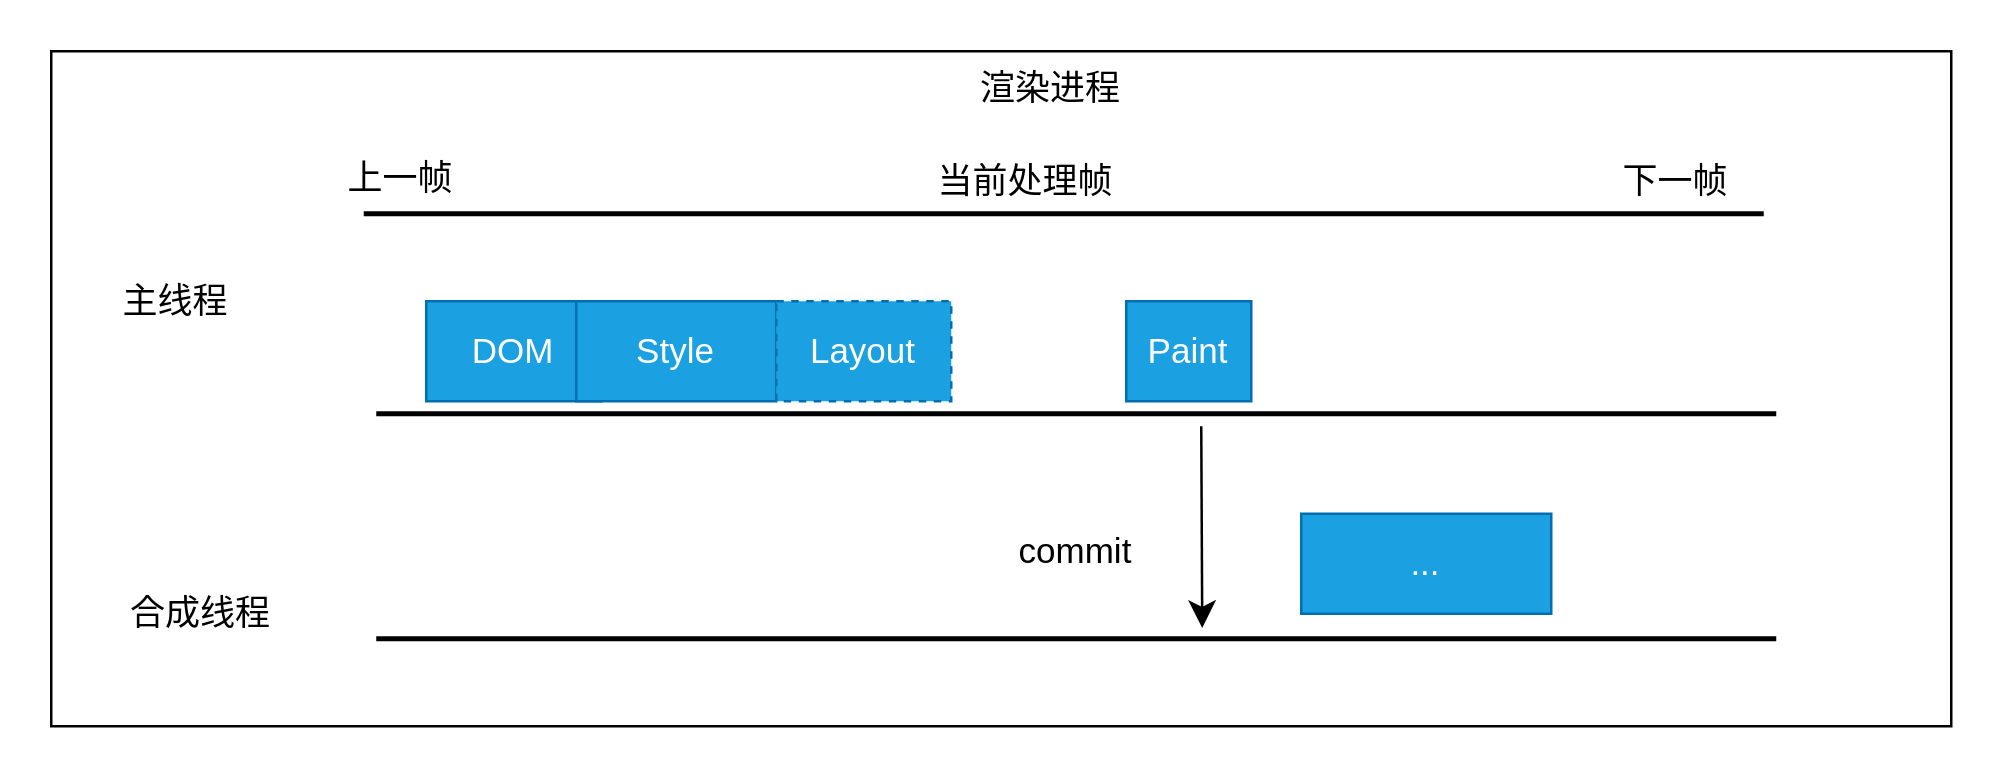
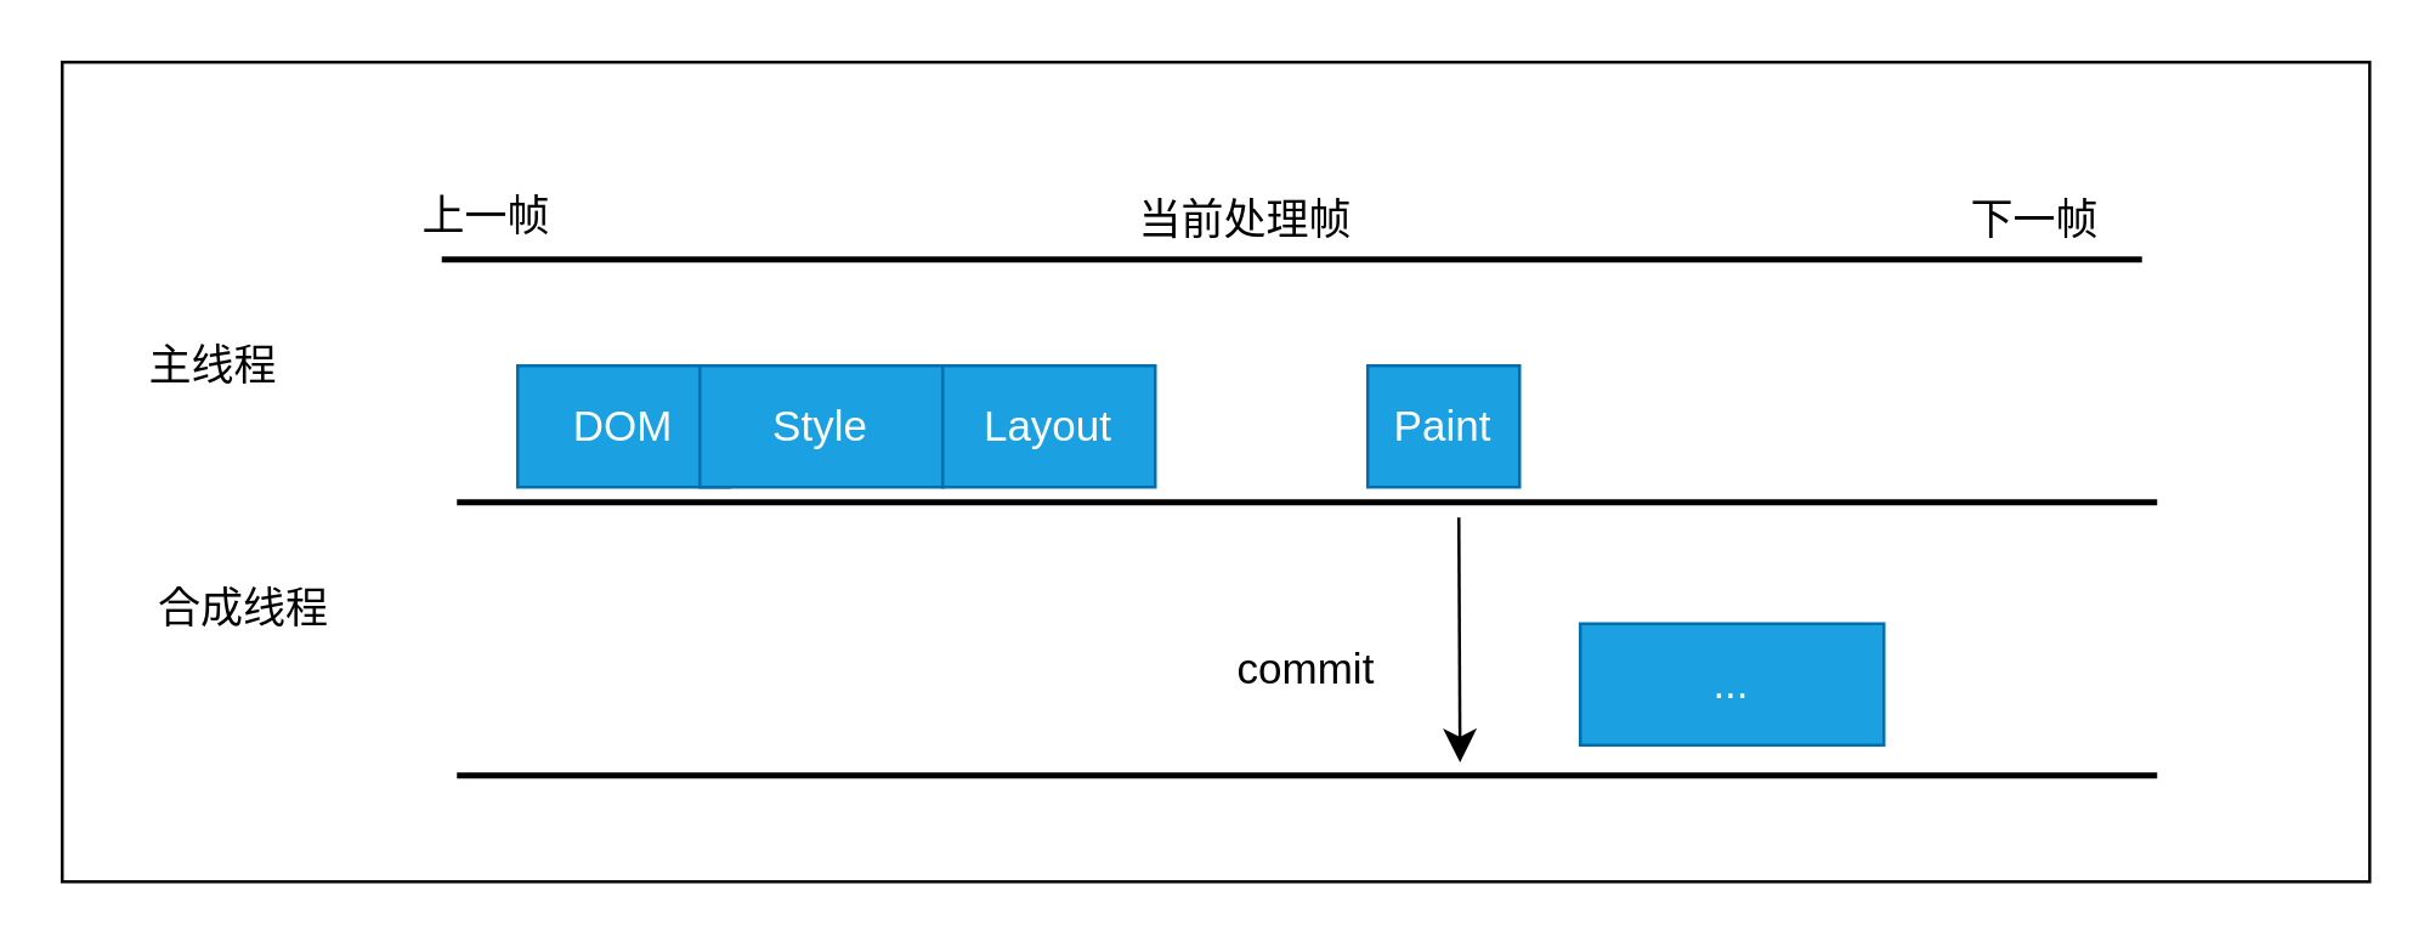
  <mxCell id="0" />
  <mxCell id="1" parent="0" />
  <mxCell id="2" value="" style="rounded=0;whiteSpace=wrap;html=1;fontSize=14;" vertex="1" parent="1"><mxGeometry x="20" y="20" width="760" height="270" as="geometry" /></mxCell>
- <mxCell id="3" value="渲染进程" style="text;html=1;strokeColor=none;fillColor=none;align=center;verticalAlign=middle;whiteSpace=wrap;rounded=0;fontSize=14;" vertex="1" parent="1"><mxGeometry x="390" y="20" width="60" height="30" as="geometry" /></mxCell>
  <mxCell id="4" value="上一帧" style="text;html=1;strokeColor=none;fillColor=none;align=center;verticalAlign=middle;whiteSpace=wrap;rounded=0;fontSize=14;" vertex="1" parent="1"><mxGeometry x="130" y="56" width="60" height="30" as="geometry" /></mxCell>
  <mxCell id="5" value="主线程" style="text;html=1;strokeColor=none;fillColor=none;align=center;verticalAlign=middle;whiteSpace=wrap;rounded=0;fontSize=14;" vertex="1" parent="1"><mxGeometry x="40" y="105" width="60" height="30" as="geometry" /></mxCell>
- <mxCell id="6" value="合成线程" style="text;html=1;strokeColor=none;fillColor=none;align=center;verticalAlign=middle;whiteSpace=wrap;rounded=0;fontSize=14;" vertex="1" parent="1"><mxGeometry x="50" y="230" width="60" height="30" as="geometry" /></mxCell>
+ <mxCell id="6" value="合成线程" style="text;html=1;strokeColor=none;fillColor=none;align=center;verticalAlign=middle;whiteSpace=wrap;rounded=0;fontSize=14;" vertex="1" parent="1"><mxGeometry x="50" y="185" width="60" height="30" as="geometry" /></mxCell>
  <mxCell id="7" value="下一帧" style="text;html=1;strokeColor=none;fillColor=none;align=center;verticalAlign=middle;whiteSpace=wrap;rounded=0;fontSize=14;" vertex="1" parent="1"><mxGeometry x="640" y="57" width="60" height="30" as="geometry" /></mxCell>
  <mxCell id="8" value="DOM" style="rounded=0;whiteSpace=wrap;html=1;fontSize=14;fillColor=#1ba1e2;fontColor=#ffffff;strokeColor=#006EAF;" vertex="1" parent="1"><mxGeometry x="170" y="120" width="70" height="40" as="geometry" /></mxCell>
  <mxCell id="9" value="Style" style="rounded=0;whiteSpace=wrap;html=1;fontSize=14;fillColor=#1ba1e2;fontColor=#ffffff;strokeColor=#006EAF;" vertex="1" parent="1"><mxGeometry x="230" y="120" width="80" height="40" as="geometry" /></mxCell>
- <mxCell id="10" value="Layout" style="rounded=0;whiteSpace=wrap;html=1;fontSize=14;fillColor=#1ba1e2;fontColor=#ffffff;strokeColor=#006EAF;dashed=1;" vertex="1" parent="1"><mxGeometry x="310" y="120" width="70" height="40" as="geometry" /></mxCell>
+ <mxCell id="10" value="Layout" style="rounded=0;whiteSpace=wrap;html=1;fontSize=14;fillColor=#1ba1e2;fontColor=#ffffff;strokeColor=#006EAF;" vertex="1" parent="1"><mxGeometry x="310" y="120" width="70" height="40" as="geometry" /></mxCell>
  <mxCell id="11" value="Paint" style="rounded=0;whiteSpace=wrap;html=1;fontSize=14;fillColor=#1ba1e2;fontColor=#ffffff;strokeColor=#006EAF;" vertex="1" parent="1"><mxGeometry x="450" y="120" width="50" height="40" as="geometry" /></mxCell>
  <mxCell id="12" value="..." style="rounded=0;whiteSpace=wrap;html=1;fontSize=14;fillColor=#1ba1e2;fontColor=#ffffff;strokeColor=#006EAF;" vertex="1" parent="1"><mxGeometry x="520" y="205" width="100" height="40" as="geometry" /></mxCell>
  <mxCell id="13" value="" style="line;strokeWidth=2;html=1;fontSize=14;" vertex="1" parent="1"><mxGeometry x="150" y="160" width="560" height="10" as="geometry" /></mxCell>
  <mxCell id="14" value="" style="line;strokeWidth=2;html=1;fontSize=14;" vertex="1" parent="1"><mxGeometry x="150" y="250" width="560" height="10" as="geometry" /></mxCell>
  <mxCell id="15" value="当前处理帧" style="text;html=1;strokeColor=none;fillColor=none;align=center;verticalAlign=middle;whiteSpace=wrap;rounded=0;fontSize=14;" vertex="1" parent="1"><mxGeometry x="350" y="57" width="120" height="30" as="geometry" /></mxCell>
  <mxCell id="16" value="" style="line;strokeWidth=2;html=1;fontSize=14;" vertex="1" parent="1"><mxGeometry x="145" y="80" width="560" height="10" as="geometry" /></mxCell>
  <mxCell id="17" value="" style="edgeStyle=segmentEdgeStyle;endArrow=classic;html=1;curved=0;rounded=0;endSize=8;startSize=8;entryX=0.59;entryY=0.067;entryDx=0;entryDy=0;entryPerimeter=0;fontSize=14;" edge="1" parent="1" target="14"><mxGeometry width="50" height="50" relative="1" as="geometry"><mxPoint x="480" y="170" as="sourcePoint" /><mxPoint x="530" y="120" as="targetPoint" /></mxGeometry></mxCell>
  <mxCell id="18" value="commit" style="text;html=1;strokeColor=none;fillColor=none;align=center;verticalAlign=middle;whiteSpace=wrap;rounded=0;fontSize=14;" vertex="1" parent="1"><mxGeometry x="400" y="205" width="60" height="30" as="geometry" /></mxCell>
